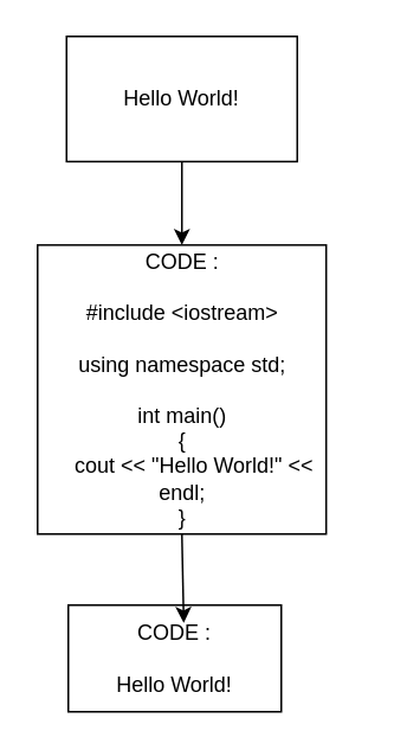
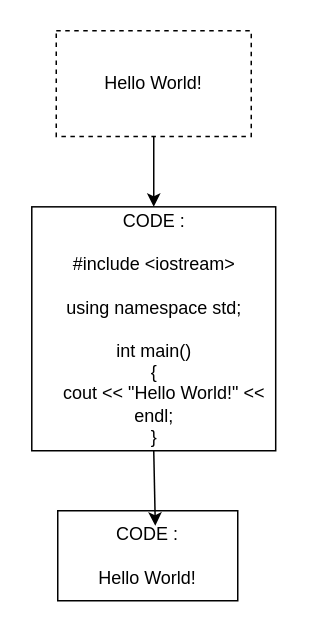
  <mxCell id="0" />
  <mxCell id="1" parent="0" />
  <mxCell id="2" value="" style="group" vertex="1" connectable="0" parent="1"><mxGeometry x="37" y="20" width="162.61" height="280" as="geometry" /></mxCell>
- <mxCell id="3" value="Hello World!" style="rounded=0;whiteSpace=wrap;html=1;" vertex="1" parent="2"><mxGeometry width="130" height="70.435" as="geometry" /></mxCell>
+ <mxCell id="3" value="Hello World!" style="rounded=0;whiteSpace=wrap;html=1;dashed=1;" vertex="1" parent="2"><mxGeometry width="130" height="70.435" as="geometry" /></mxCell>
  <mxCell id="4" value="CODE :&lt;br&gt;&lt;br&gt;&lt;div&gt;#include &amp;lt;iostream&amp;gt;&lt;/div&gt;&lt;div&gt;&lt;br&gt;&lt;/div&gt;&lt;div&gt;using namespace std;&lt;/div&gt;&lt;div&gt;&lt;br&gt;&lt;/div&gt;&lt;div&gt;int main()&lt;/div&gt;&lt;div&gt;{&lt;/div&gt;&lt;div&gt;&amp;nbsp; &amp;nbsp; cout &amp;lt;&amp;lt; &quot;Hello World!&quot; &amp;lt;&amp;lt; endl;&lt;/div&gt;&lt;div&gt;}&lt;/div&gt;" style="whiteSpace=wrap;html=1;aspect=fixed;" vertex="1" parent="2"><mxGeometry x="-16.31" y="117.39" width="162.61" height="162.61" as="geometry" /></mxCell>
  <mxCell id="5" style="edgeStyle=none;html=1;exitX=0.5;exitY=1;exitDx=0;exitDy=0;entryX=0.5;entryY=0;entryDx=0;entryDy=0;" edge="1" parent="2" source="3" target="4"><mxGeometry relative="1" as="geometry" /></mxCell>
  <mxCell id="6" value="CODE :&lt;br&gt;&lt;br&gt;Hello World!" style="rounded=0;whiteSpace=wrap;html=1;" vertex="1" parent="1"><mxGeometry x="38" y="340" width="120" height="60" as="geometry" /></mxCell>
  <mxCell id="7" style="edgeStyle=none;html=1;exitX=0.5;exitY=1;exitDx=0;exitDy=0;entryX=0.542;entryY=0.167;entryDx=0;entryDy=0;entryPerimeter=0;" edge="1" parent="1" source="4" target="6"><mxGeometry relative="1" as="geometry" /></mxCell>
